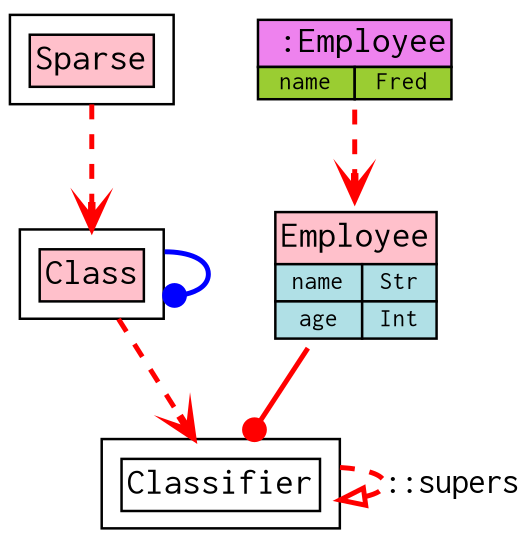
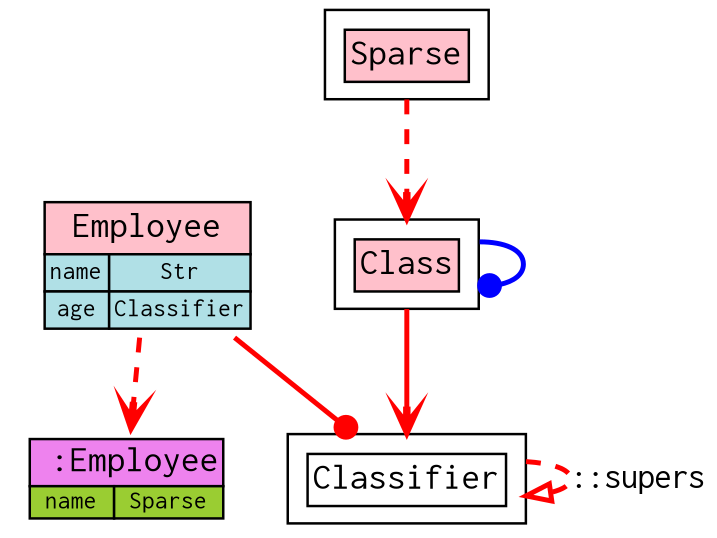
  digraph {
    rankdir=TB
    node [shape=box]
    edge [arrowhead=vee color=red penwidth=2 style=bold]
-   n1 [label=<<table BORDER="0" CELLBORDER="1" CELLSPACING="0" CELLPADDING="1"><tr><td bgcolor="pink" colspan="2"><font face="INCONSOLATA" point-size="15">Employee</font></td></tr><tr> <td bgcolor="powderblue"><font point-size="10" face="INCONSOLATA">name</font></td><td bgcolor="powderblue"><font point-size="10" face="INCONSOLATA">Str</font></td></tr><tr> <td bgcolor="powderblue"><font point-size="10" face="INCONSOLATA">age</font></td><td bgcolor="powderblue"><font point-size="10" face="INCONSOLATA">Int</font></td></tr></table>> shape=none]
+   n1 [label=<<table BORDER="0" CELLBORDER="1" CELLSPACING="0" CELLPADDING="1"><tr><td bgcolor="pink" colspan="2"><font face="INCONSOLATA" point-size="15">Employee</font></td></tr><tr> <td bgcolor="powderblue"><font point-size="10" face="INCONSOLATA">name</font></td><td bgcolor="powderblue"><font point-size="10" face="INCONSOLATA">Str</font></td></tr><tr> <td bgcolor="powderblue"><font point-size="10" face="INCONSOLATA">age</font></td><td bgcolor="powderblue"><font point-size="10" face="INCONSOLATA">Classifier</font></td></tr></table>> shape=none]
    n2 [label=<<table BORDER="0" CELLBORDER="1" CELLSPACING="0" CELLPADDING="1"><tr><td bgcolor="white" colspan="2"><font face="INCONSOLATA" point-size="15">Classifier</font></td></tr></table>>]
    n3 [label=<<table BORDER="0" CELLBORDER="1" CELLSPACING="0" CELLPADDING="1"><tr><td bgcolor="pink" colspan="2"><font face="INCONSOLATA" point-size="15">Sparse</font></td></tr></table>>]
    n4 [label=<<table BORDER="0" CELLBORDER="1" CELLSPACING="0" CELLPADDING="1"><tr><td bgcolor="pink" colspan="2"><font face="INCONSOLATA" point-size="15">Class</font></td></tr></table>>]
-   n5 [label=<<table BORDER="0" CELLBORDER="1" CELLSPACING="0" CELLPADDING="0"><tr><td bgcolor="violet" colspan="2"><font face="INCONSOLATA" point-size="15"> :Employee</font></td></tr><tr> <td bgcolor="yellowgreen"><font point-size="10" face="INCONSOLATA">name</font></td><td bgcolor="yellowgreen"><font point-size="10" face="INCONSOLATA">Fred</font></td></tr></table>> shape=none]
+   n5 [label=<<table BORDER="0" CELLBORDER="1" CELLSPACING="0" CELLPADDING="0"><tr><td bgcolor="violet" colspan="2"><font face="INCONSOLATA" point-size="15"> :Employee</font></td></tr><tr> <td bgcolor="yellowgreen"><font point-size="10" face="INCONSOLATA">name</font></td><td bgcolor="yellowgreen"><font point-size="10" face="INCONSOLATA">Sparse</font></td></tr></table>> shape=none]
    n1 -> n2 [arrowhead=dot]
    n2 -> n2 [arrowhead=onormal label=<<font face="INCONSOLATA">::supers</font>> style=dashed]
    n3 -> n4 [style=dashed]
-   n4 -> n2 [style=dashed]
+   n4 -> n2
    n4 -> n4 [arrowhead=dot color=blue]
-   n5 -> n1 [style=dashed]
+   n1 -> n5 [style=dashed]
  }
